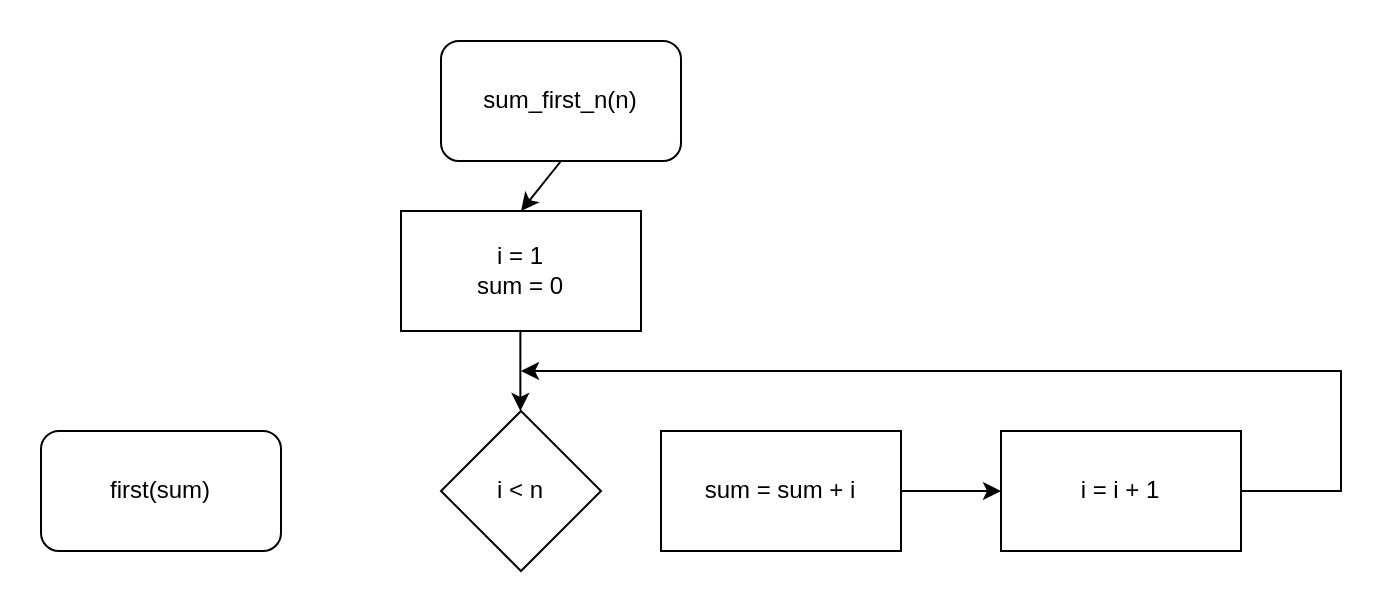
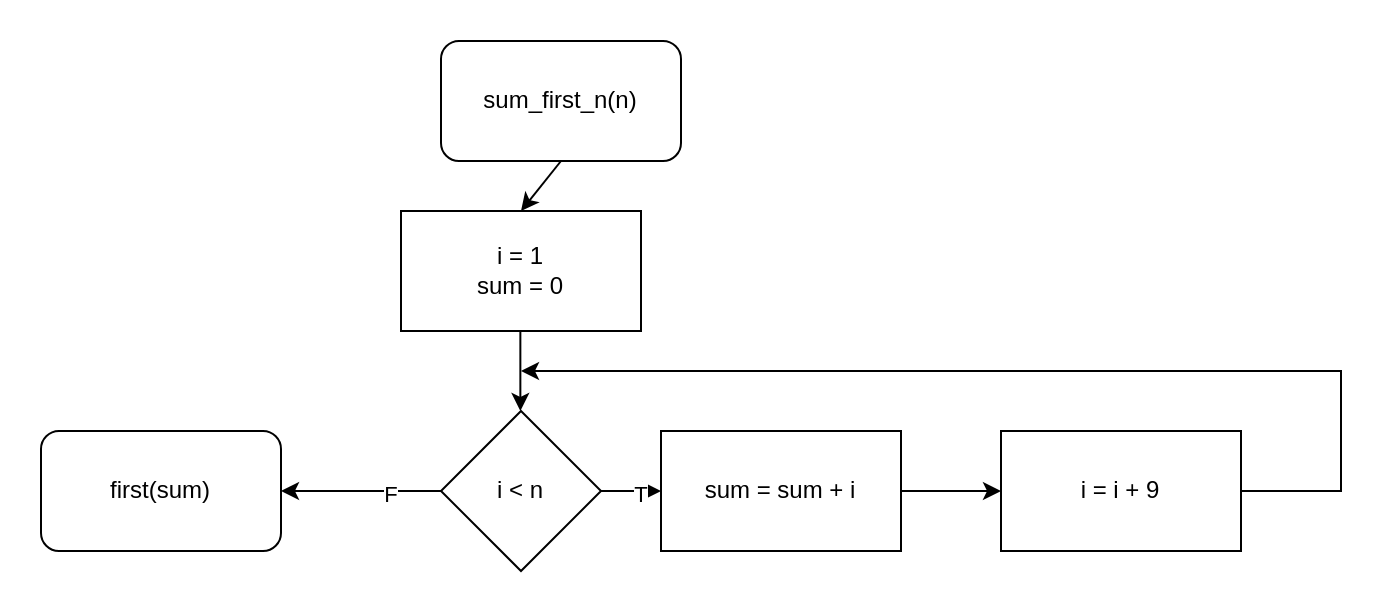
  <mxCell id="0" />
  <mxCell id="1" parent="0" />
  <mxCell id="2" value="sum_first_n(n)" style="rounded=1;whiteSpace=wrap;html=1;" vertex="1" parent="1"><mxGeometry x="220" y="20" width="120" height="60" as="geometry" /></mxCell>
  <mxCell id="3" value="" style="endArrow=classic;html=1;rounded=0;exitX=0.5;exitY=1;exitDx=0;exitDy=0;entryX=0.5;entryY=0;entryDx=0;entryDy=0;" edge="1" parent="1" source="2"><mxGeometry width="50" height="50" relative="1" as="geometry"><mxPoint x="310" y="155" as="sourcePoint" /><mxPoint x="260" y="105" as="targetPoint" /></mxGeometry></mxCell>
  <mxCell id="4" value="" style="endArrow=classic;html=1;rounded=0;exitX=0.5;exitY=1;exitDx=0;exitDy=0;" edge="1" parent="1"><mxGeometry width="50" height="50" relative="1" as="geometry"><mxPoint x="259.68" y="165" as="sourcePoint" /><mxPoint x="259.68" y="205" as="targetPoint" /></mxGeometry></mxCell>
  <mxCell id="5" value="i = 1&lt;br&gt;sum = 0" style="rounded=0;whiteSpace=wrap;html=1;" vertex="1" parent="1"><mxGeometry x="200" y="105" width="120" height="60" as="geometry" /></mxCell>
  <mxCell id="6" value="first(sum)" style="rounded=1;whiteSpace=wrap;html=1;" vertex="1" parent="1"><mxGeometry x="20" y="215" width="120" height="60" as="geometry" /></mxCell>
+ <mxCell id="7" style="edgeStyle=orthogonalEdgeStyle;rounded=0;orthogonalLoop=1;jettySize=auto;html=1;entryX=0;entryY=0.5;entryDx=0;entryDy=0;" edge="1" parent="1" source="11" target="13"><mxGeometry relative="1" as="geometry" /></mxCell>
+ <mxCell id="8" value="T" style="edgeLabel;html=1;align=center;verticalAlign=middle;resizable=0;points=[];" vertex="1" connectable="0" parent="7"><mxGeometry x="-0.161" y="1" relative="1" as="geometry"><mxPoint as="offset" /></mxGeometry></mxCell>
+ <mxCell id="9" style="edgeStyle=orthogonalEdgeStyle;rounded=0;orthogonalLoop=1;jettySize=auto;html=1;entryX=1;entryY=0.5;entryDx=0;entryDy=0;" edge="1" parent="1" source="11" target="6"><mxGeometry relative="1" as="geometry" /></mxCell>
+ <mxCell id="10" value="F" style="edgeLabel;html=1;align=center;verticalAlign=middle;resizable=0;points=[];" vertex="1" connectable="0" parent="9"><mxGeometry x="-0.355" y="1" relative="1" as="geometry"><mxPoint as="offset" /></mxGeometry></mxCell>
  <mxCell id="11" value="i &amp;lt; n" style="rhombus;whiteSpace=wrap;html=1;" vertex="1" parent="1"><mxGeometry x="220" y="205" width="80" height="80" as="geometry" /></mxCell>
  <mxCell id="12" style="edgeStyle=orthogonalEdgeStyle;rounded=0;orthogonalLoop=1;jettySize=auto;html=1;entryX=0;entryY=0.5;entryDx=0;entryDy=0;" edge="1" parent="1" source="13" target="15"><mxGeometry relative="1" as="geometry" /></mxCell>
  <mxCell id="13" value="sum = sum + i" style="rounded=0;whiteSpace=wrap;html=1;" vertex="1" parent="1"><mxGeometry x="330" y="215" width="120" height="60" as="geometry" /></mxCell>
  <mxCell id="14" style="edgeStyle=orthogonalEdgeStyle;rounded=0;orthogonalLoop=1;jettySize=auto;html=1;" edge="1" parent="1" source="15"><mxGeometry relative="1" as="geometry"><mxPoint x="260" y="185" as="targetPoint" /><Array as="points"><mxPoint x="670" y="245" /><mxPoint x="670" y="185" /></Array></mxGeometry></mxCell>
- <mxCell id="15" value="i = i + 1" style="rounded=0;whiteSpace=wrap;html=1;" vertex="1" parent="1"><mxGeometry x="500" y="215" width="120" height="60" as="geometry" /></mxCell>
+ <mxCell id="15" value="i = i + 9" style="rounded=0;whiteSpace=wrap;html=1;" vertex="1" parent="1"><mxGeometry x="500" y="215" width="120" height="60" as="geometry" /></mxCell>
